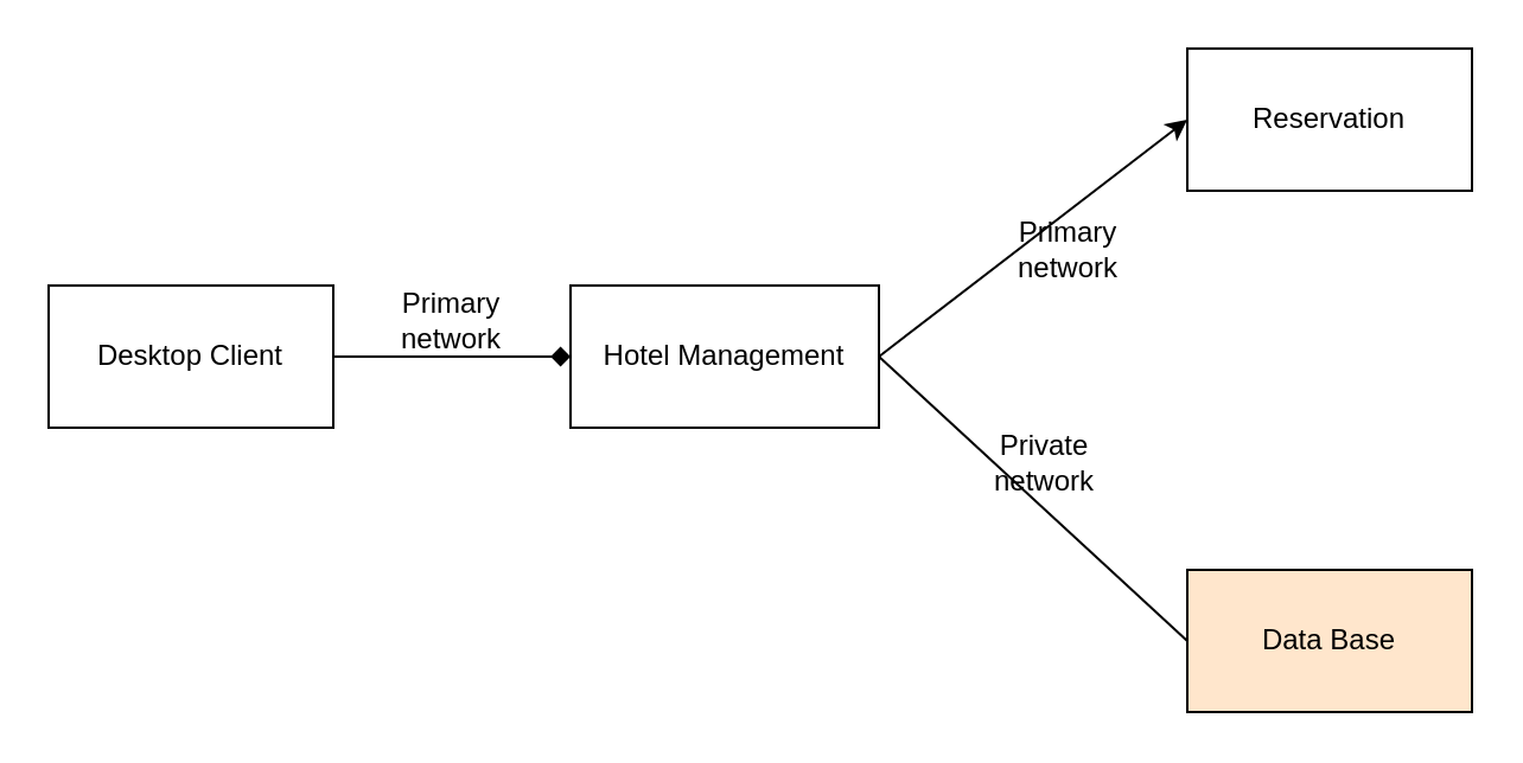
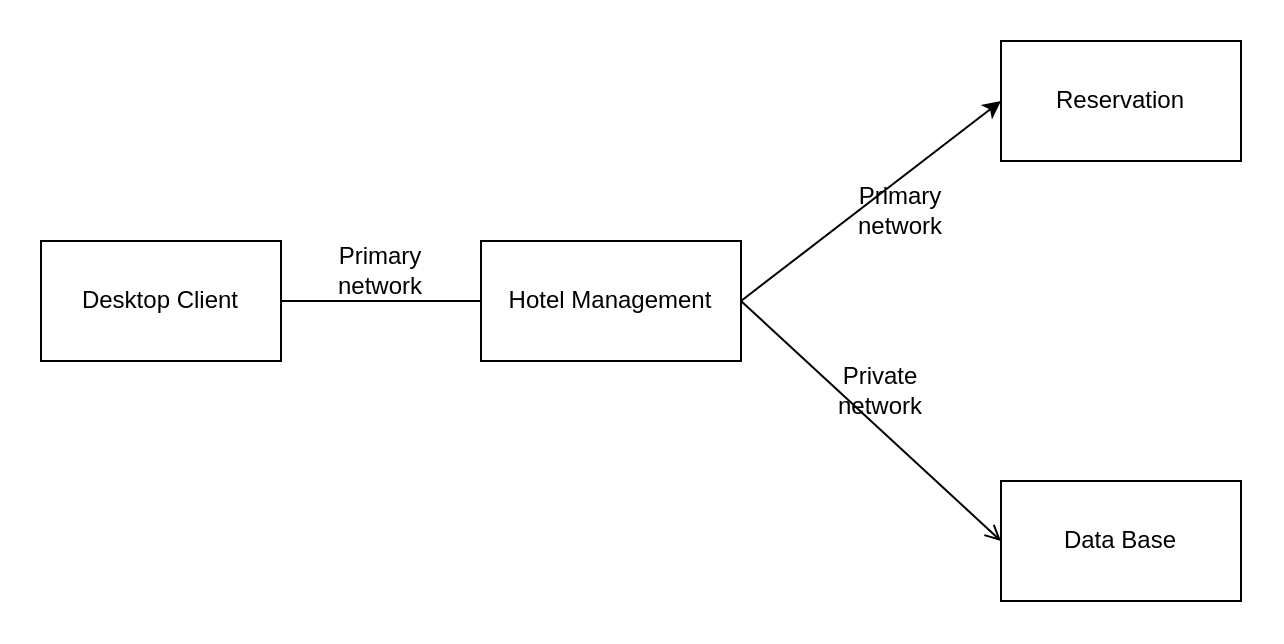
  <mxCell id="0" />
  <mxCell id="1" parent="0" />
  <mxCell id="2" value="Desktop Client" style="rounded=0;whiteSpace=wrap;html=1;" vertex="1" parent="1"><mxGeometry x="20" y="120" width="120" height="60" as="geometry" /></mxCell>
  <mxCell id="3" value="Hotel Management" style="rounded=0;whiteSpace=wrap;html=1;" vertex="1" parent="1"><mxGeometry x="240" y="120" width="130" height="60" as="geometry" /></mxCell>
  <mxCell id="4" value="Reservation" style="rounded=0;whiteSpace=wrap;html=1;" vertex="1" parent="1"><mxGeometry x="500" y="20" width="120" height="60" as="geometry" /></mxCell>
- <mxCell id="5" value="Data Base" style="rounded=0;whiteSpace=wrap;html=1;fillColor=#ffe6cc;" vertex="1" parent="1"><mxGeometry x="500" y="240" width="120" height="60" as="geometry" /></mxCell>
+ <mxCell id="5" value="Data Base" style="rounded=0;whiteSpace=wrap;html=1;" vertex="1" parent="1"><mxGeometry x="500" y="240" width="120" height="60" as="geometry" /></mxCell>
  <mxCell id="6" value="" style="endArrow=classic;html=1;rounded=0;entryX=0;entryY=0.5;entryDx=0;entryDy=0;exitX=1;exitY=0.5;exitDx=0;exitDy=0;" edge="1" parent="1" source="3" target="4"><mxGeometry width="50" height="50" relative="1" as="geometry"><mxPoint x="370" y="200" as="sourcePoint" /><mxPoint x="420" y="150" as="targetPoint" /></mxGeometry></mxCell>
- <mxCell id="7" value="" style="endArrow=diamond;html=1;rounded=0;exitX=1;exitY=0.5;exitDx=0;exitDy=0;entryX=0;entryY=0.5;entryDx=0;entryDy=0;" edge="1" parent="1" source="2" target="3"><mxGeometry width="50" height="50" relative="1" as="geometry"><mxPoint x="370" y="200" as="sourcePoint" /><mxPoint x="420" y="150" as="targetPoint" /></mxGeometry></mxCell>
- <mxCell id="8" value="" style="endArrow=none;html=1;rounded=0;entryX=0;entryY=0.5;entryDx=0;entryDy=0;exitX=1;exitY=0.5;exitDx=0;exitDy=0;" edge="1" parent="1" source="3" target="5"><mxGeometry width="50" height="50" relative="1" as="geometry"><mxPoint x="370" y="200" as="sourcePoint" /><mxPoint x="420" y="150" as="targetPoint" /></mxGeometry></mxCell>
+ <mxCell id="7" value="" style="endArrow=none;html=1;rounded=0;exitX=1;exitY=0.5;exitDx=0;exitDy=0;entryX=0;entryY=0.5;entryDx=0;entryDy=0;" edge="1" parent="1" source="2" target="3"><mxGeometry width="50" height="50" relative="1" as="geometry"><mxPoint x="370" y="200" as="sourcePoint" /><mxPoint x="420" y="150" as="targetPoint" /></mxGeometry></mxCell>
+ <mxCell id="8" value="" style="endArrow=open;html=1;rounded=0;entryX=0;entryY=0.5;entryDx=0;entryDy=0;exitX=1;exitY=0.5;exitDx=0;exitDy=0;" edge="1" parent="1" source="3" target="5"><mxGeometry width="50" height="50" relative="1" as="geometry"><mxPoint x="370" y="200" as="sourcePoint" /><mxPoint x="420" y="150" as="targetPoint" /></mxGeometry></mxCell>
  <mxCell id="9" value="Private network" style="text;html=1;strokeColor=none;fillColor=none;align=center;verticalAlign=middle;whiteSpace=wrap;rounded=0;" vertex="1" parent="1"><mxGeometry x="410" y="180" width="60" height="30" as="geometry" /></mxCell>
  <mxCell id="10" value="Primary network" style="text;html=1;strokeColor=none;fillColor=none;align=center;verticalAlign=middle;whiteSpace=wrap;rounded=0;" vertex="1" parent="1"><mxGeometry x="420" y="90" width="60" height="30" as="geometry" /></mxCell>
  <mxCell id="11" value="Primary network" style="text;html=1;strokeColor=none;fillColor=none;align=center;verticalAlign=middle;whiteSpace=wrap;rounded=0;" vertex="1" parent="1"><mxGeometry x="160" y="120" width="60" height="30" as="geometry" /></mxCell>
